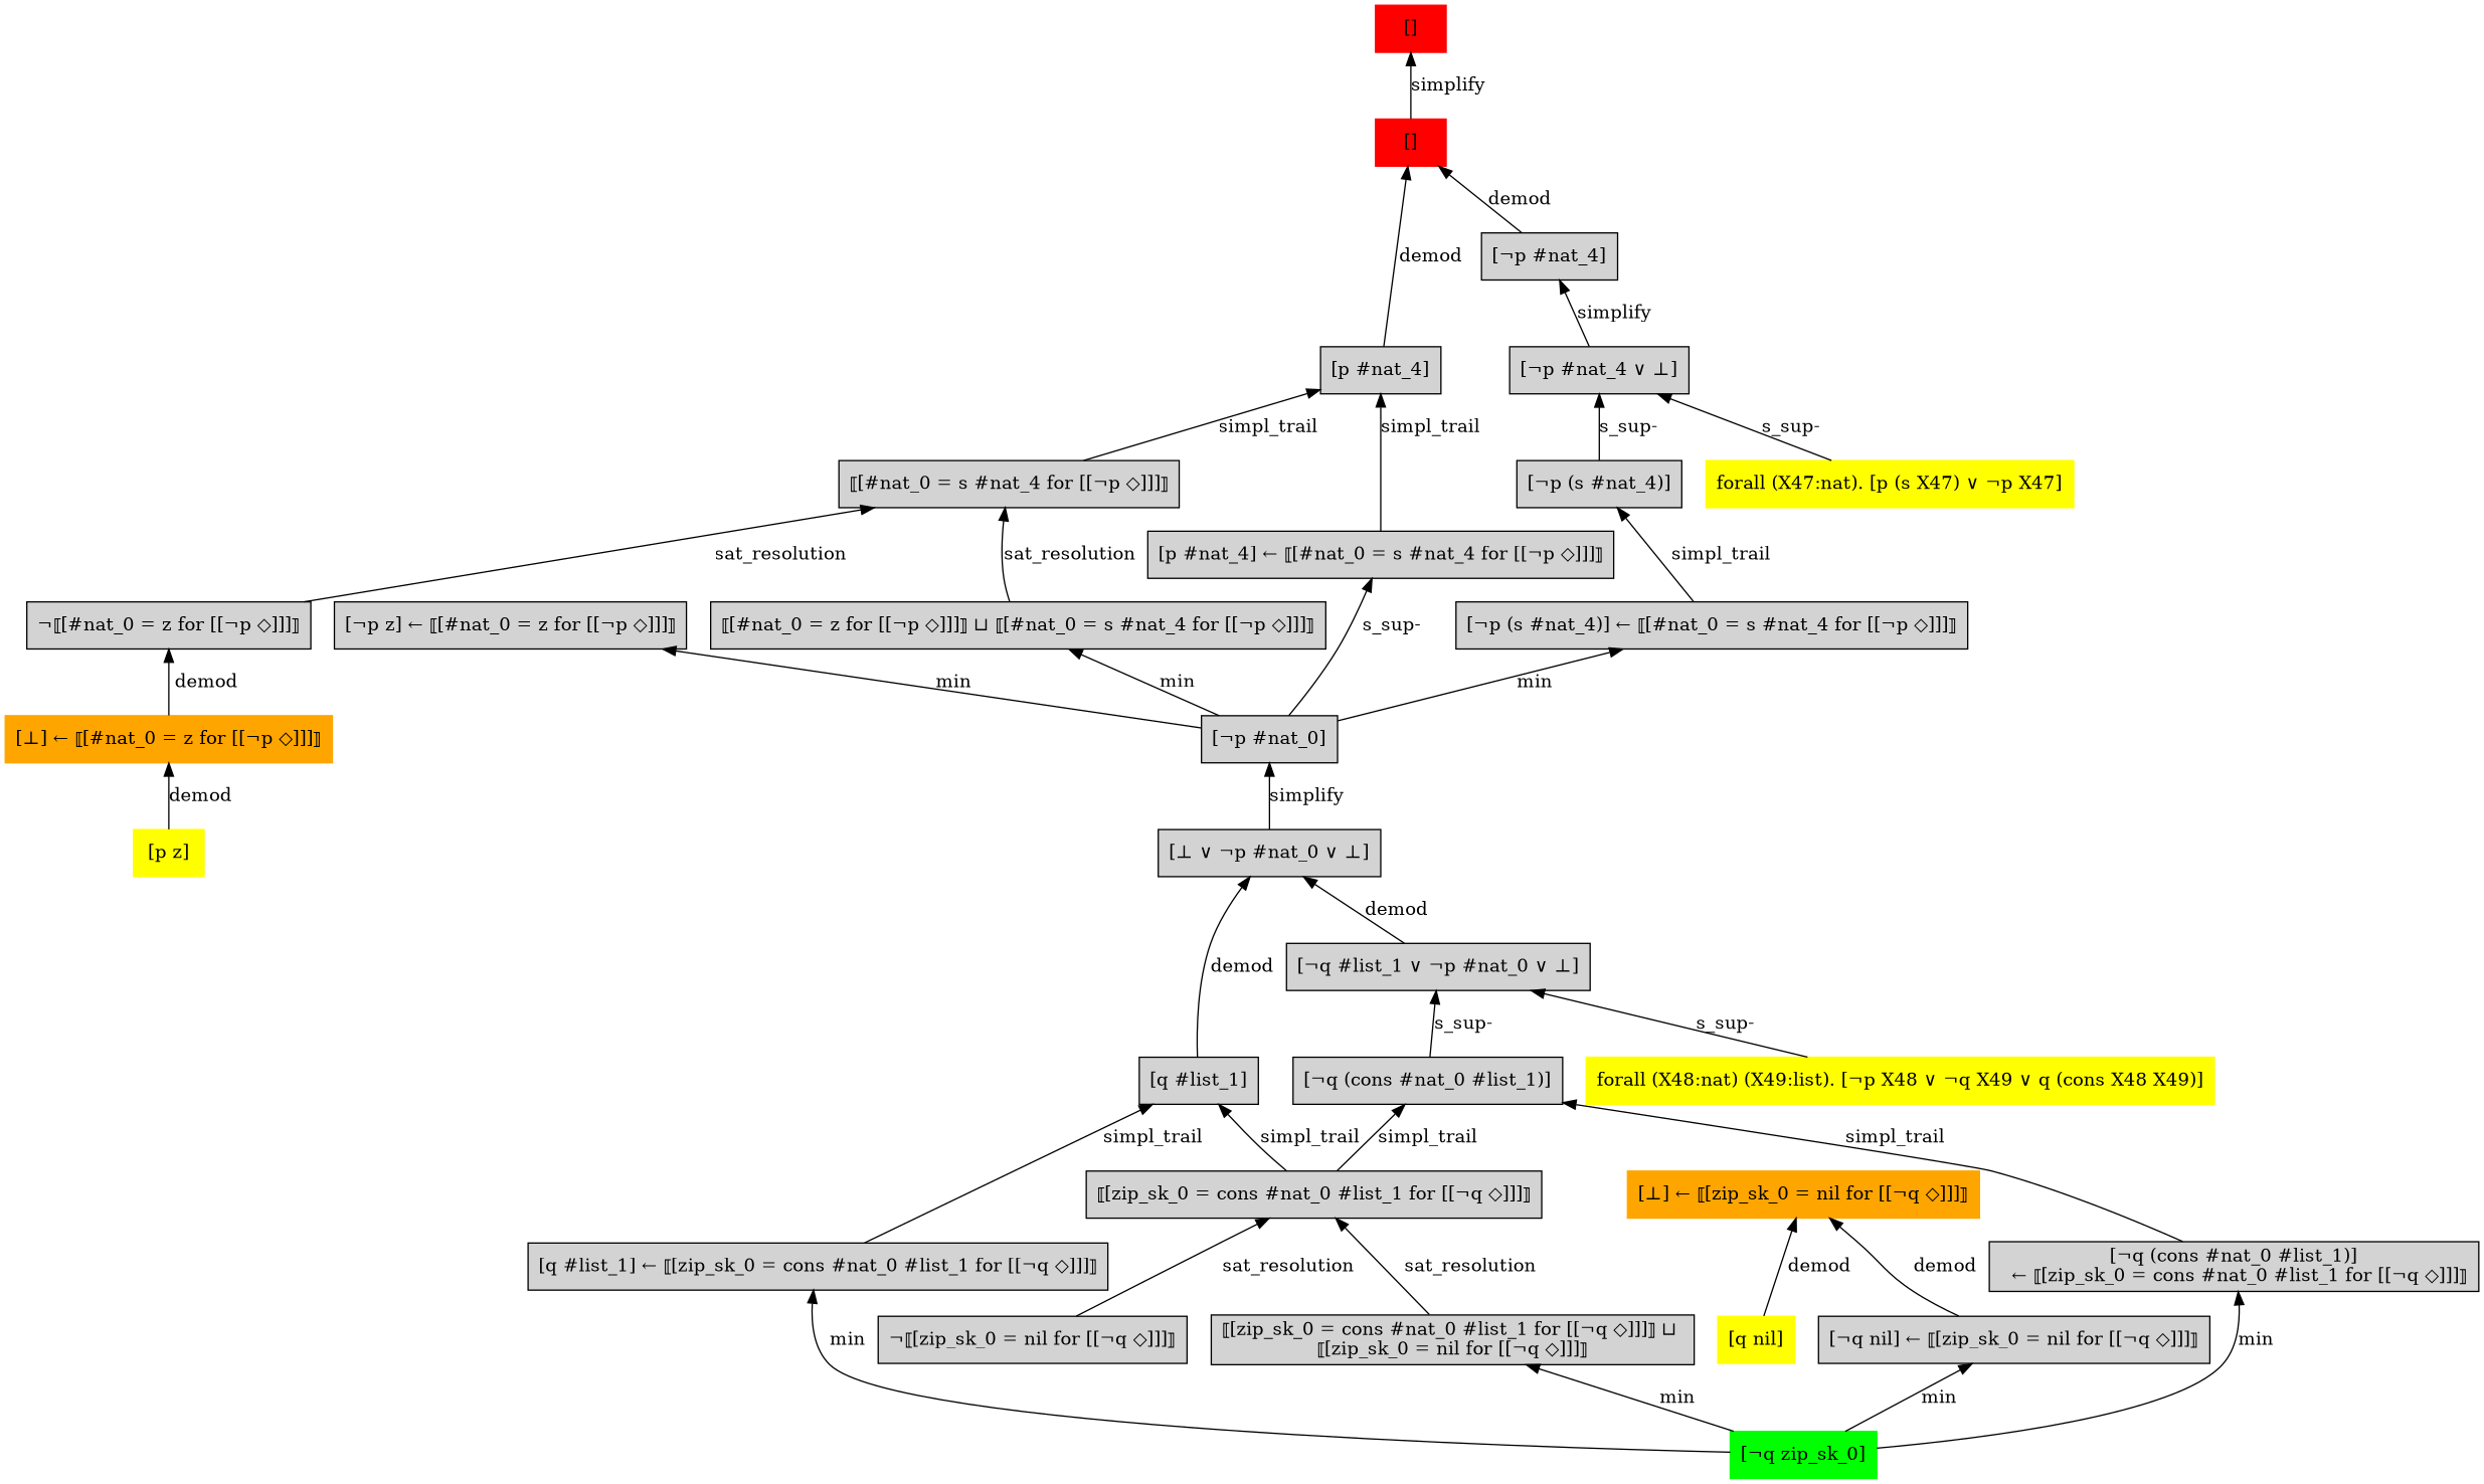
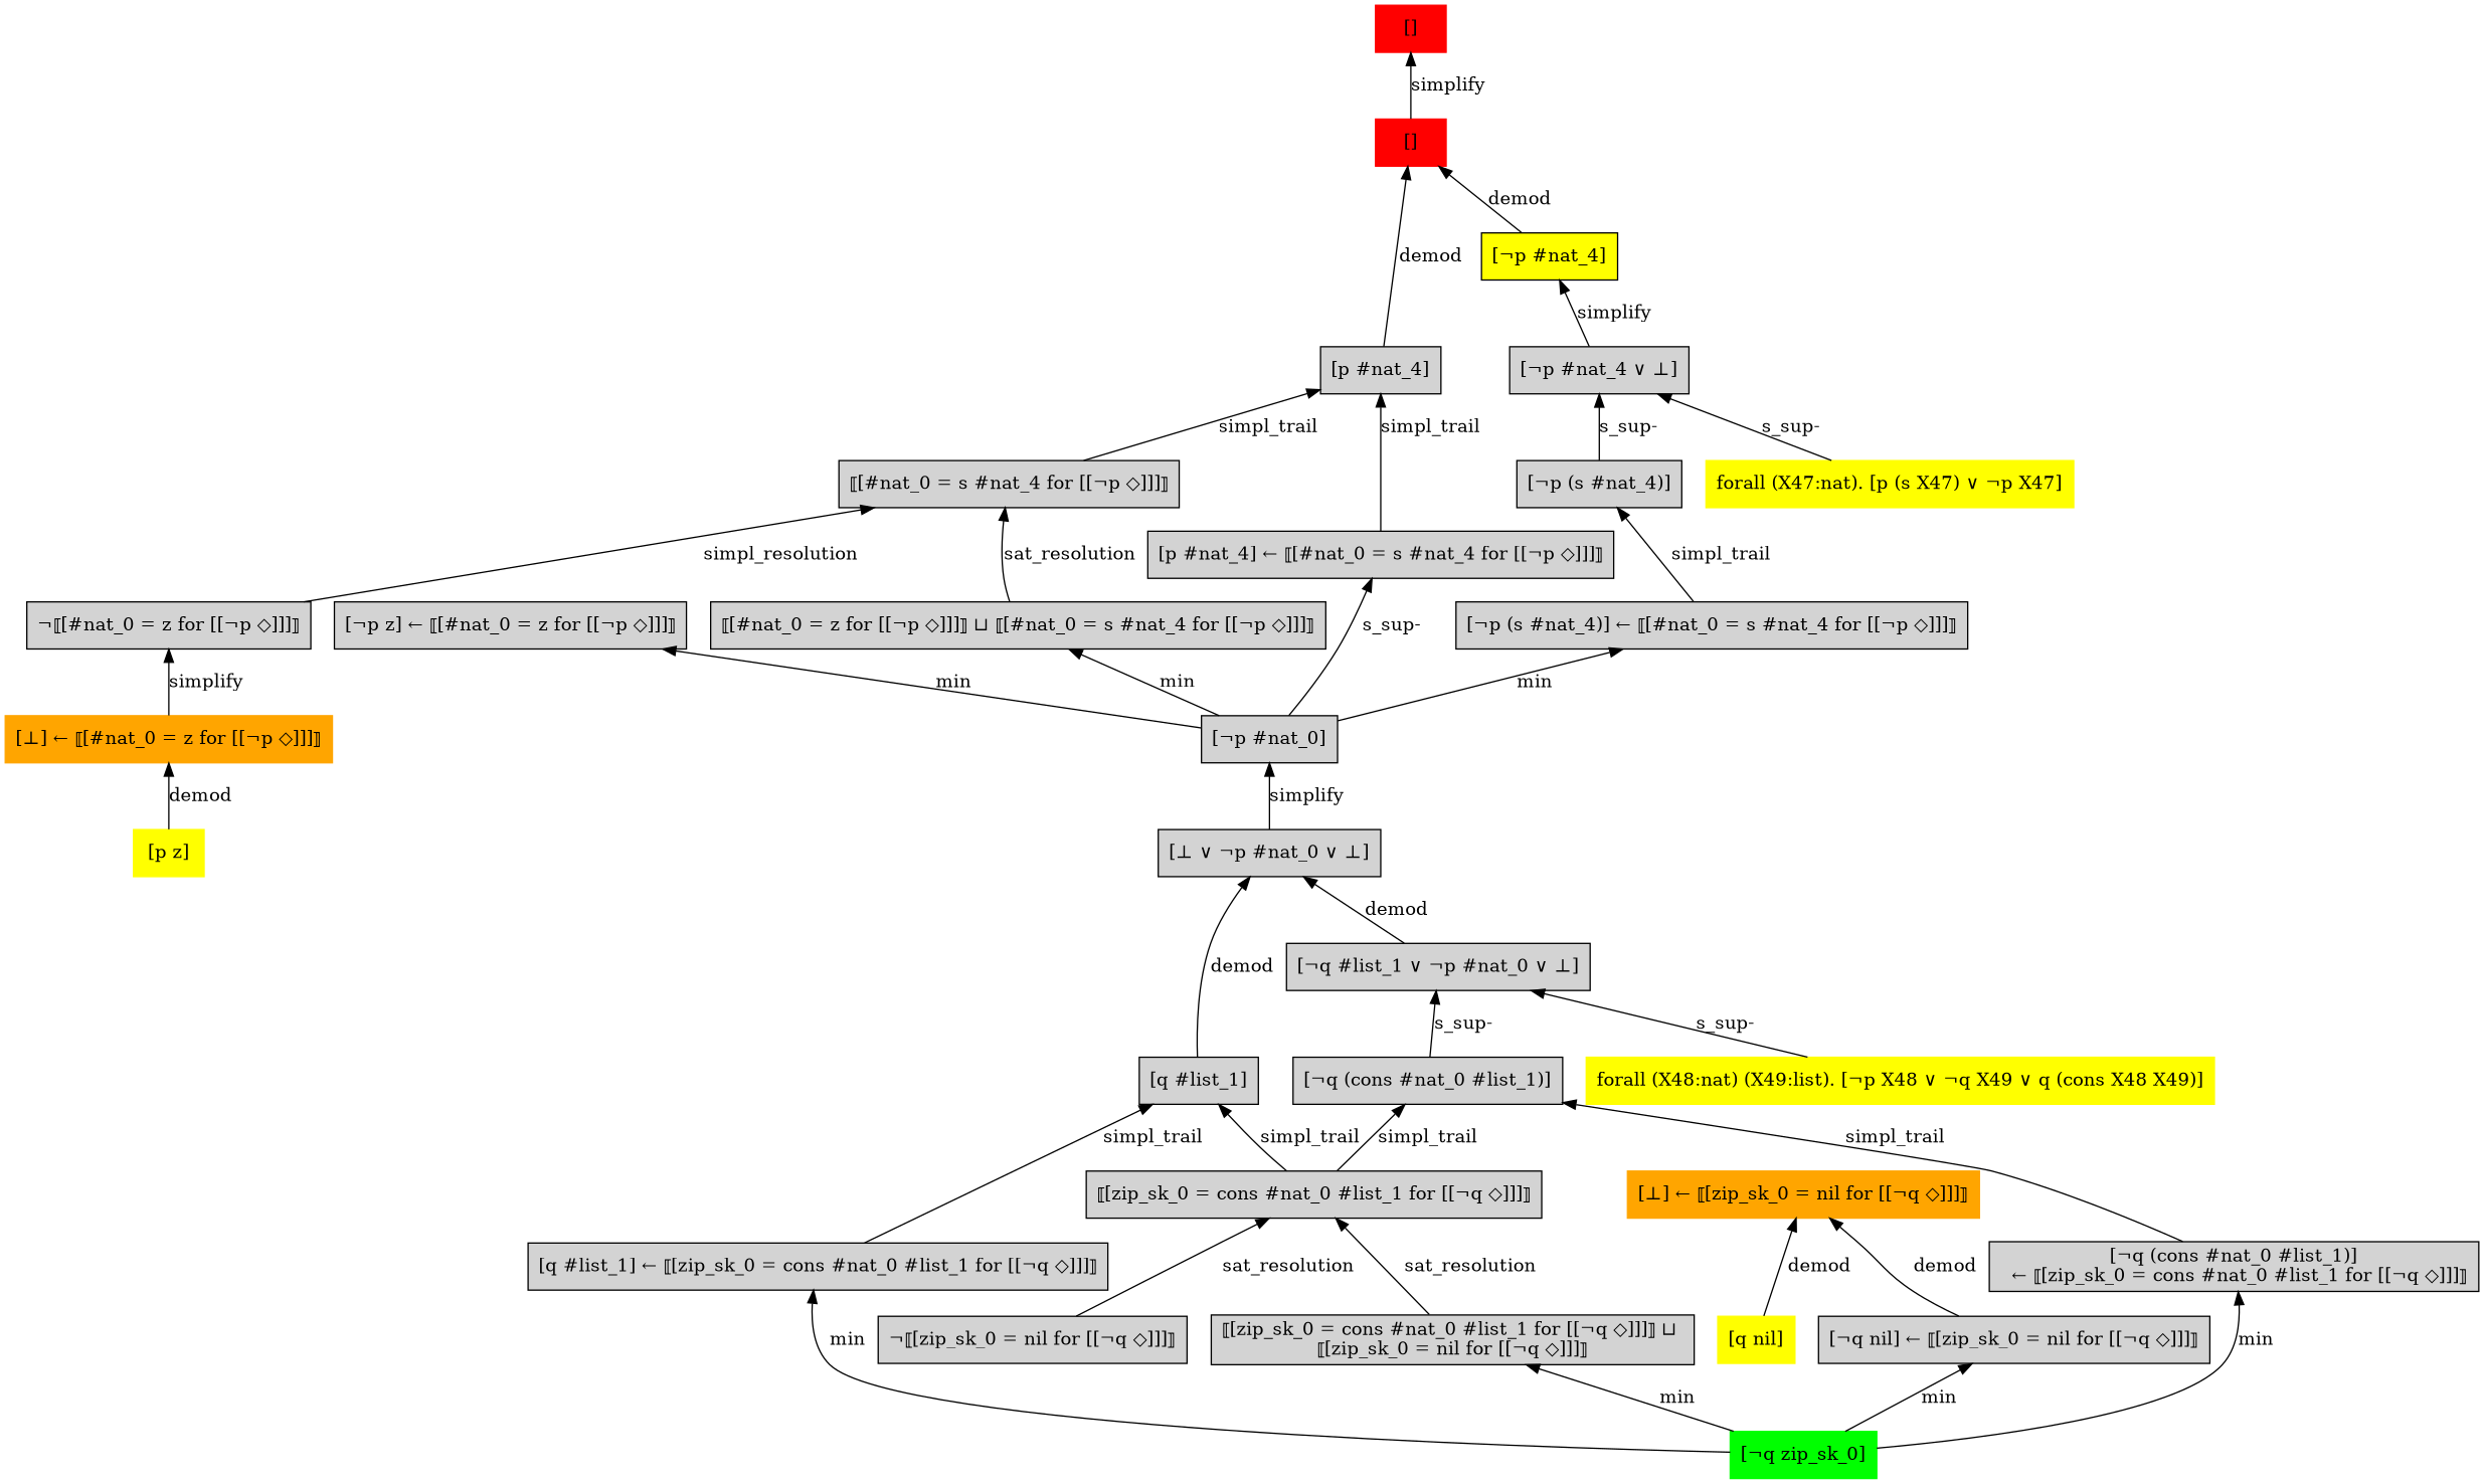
  digraph {
    node [shape=box style=filled]
    edge [dir=back]
    n1 [color=red label="[]"]
    n2 [color=red label="[]"]
    n3 [label="[p #nat_4]"]
-   n4 [label="[¬p #nat_4]"]
+   n4 [label="[¬p #nat_4]" fillcolor=yellow]
    n5 [label="⟦[#nat_0 = s #nat_4 for [[¬p ◇]]]⟧"]
    n6 [label="[p #nat_4] ← ⟦[#nat_0 = s #nat_4 for [[¬p ◇]]]⟧"]
    n7 [label="[¬p #nat_4 ∨ ⊥]"]
    n8 [label="¬⟦[#nat_0 = z for [[¬p ◇]]]⟧"]
    n9 [label="⟦[#nat_0 = z for [[¬p ◇]]]⟧ ⊔ ⟦[#nat_0 = s #nat_4 for [[¬p ◇]]]⟧"]
    n10 [label="[¬p #nat_0]"]
    n11 [color=orange label="[⊥] ← ⟦[#nat_0 = z for [[¬p ◇]]]⟧"]
    n12 [color=yellow label="[p z]"]
    n13 [label="[¬p z] ← ⟦[#nat_0 = z for [[¬p ◇]]]⟧"]
    n14 [label="[⊥ ∨ ¬p #nat_0 ∨ ⊥]"]
    n15 [label="[q #list_1]"]
    n16 [label="[¬q #list_1 ∨ ¬p #nat_0 ∨ ⊥]"]
    n17 [label="⟦[zip_sk_0 = cons #nat_0 #list_1 for [[¬q ◇]]]⟧"]
    n18 [label="[q #list_1] ← ⟦[zip_sk_0 = cons #nat_0 #list_1 for [[¬q ◇]]]⟧"]
    n19 [label="[¬q (cons #nat_0 #list_1)]"]
    n20 [color=yellow label="forall (X48:nat) (X49:list). [¬p X48 ∨ ¬q X49 ∨ q (cons X48 X49)]"]
    n21 [label="¬⟦[zip_sk_0 = nil for [[¬q ◇]]]⟧"]
    n22 [label="⟦[zip_sk_0 = cons #nat_0 #list_1 for [[¬q ◇]]]⟧ ⊔ \n⟦[zip_sk_0 = nil for [[¬q ◇]]]⟧"]
    n23 [color=green label="[¬q zip_sk_0]"]
    n24 [color=orange label="[⊥] ← ⟦[zip_sk_0 = nil for [[¬q ◇]]]⟧"]
    n25 [color=yellow label="[q nil]"]
    n26 [label="[¬q nil] ← ⟦[zip_sk_0 = nil for [[¬q ◇]]]⟧"]
    n27 [label="[¬q (cons #nat_0 #list_1)]\n  ← ⟦[zip_sk_0 = cons #nat_0 #list_1 for [[¬q ◇]]]⟧"]
    n28 [label="[¬p (s #nat_4)]"]
    n29 [color=yellow label="forall (X47:nat). [p (s X47) ∨ ¬p X47]"]
    n30 [label="[¬p (s #nat_4)] ← ⟦[#nat_0 = s #nat_4 for [[¬p ◇]]]⟧"]
    n1 -> n2 [label=simplify]
    n2 -> n3 [label=demod]
    n2 -> n4 [label=demod]
    n3 -> n5 [label=simpl_trail]
    n3 -> n6 [label=simpl_trail]
    n4 -> n7 [label=simplify]
-   n5 -> n8 [label=sat_resolution]
+   n5 -> n8 [label=simpl_resolution]
    n5 -> n9 [label=sat_resolution]
    n6 -> n10 [label="s_sup-"]
    n7 -> n28 [label="s_sup-"]
    n7 -> n29 [label="s_sup-"]
-   n8 -> n11 [label=demod]
+   n8 -> n11 [label=simplify]
    n9 -> n10 [label=min]
    n10 -> n14 [label=simplify]
    n11 -> n12 [label=demod]
    n13 -> n10 [label=min]
    n14 -> n15 [label=demod]
    n14 -> n16 [label=demod]
    n15 -> n17 [label=simpl_trail]
    n15 -> n18 [label=simpl_trail]
    n16 -> n19 [label="s_sup-"]
    n16 -> n20 [label="s_sup-"]
    n17 -> n21 [label=sat_resolution]
    n17 -> n22 [label=sat_resolution]
    n18 -> n23 [label=min]
    n19 -> n17 [label=simpl_trail]
    n19 -> n27 [label=simpl_trail]
    n22 -> n23 [label=min]
    n24 -> n25 [label=demod]
    n24 -> n26 [label=demod]
    n26 -> n23 [label=min]
    n27 -> n23 [label=min]
    n28 -> n30 [label=simpl_trail]
    n30 -> n10 [label=min]
  }
